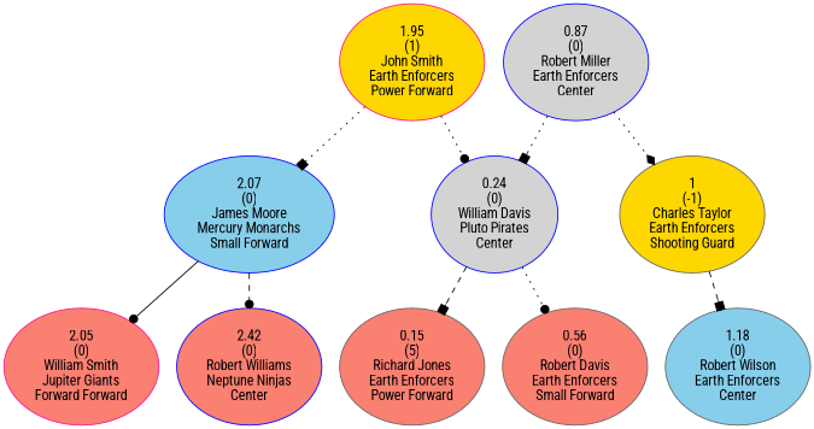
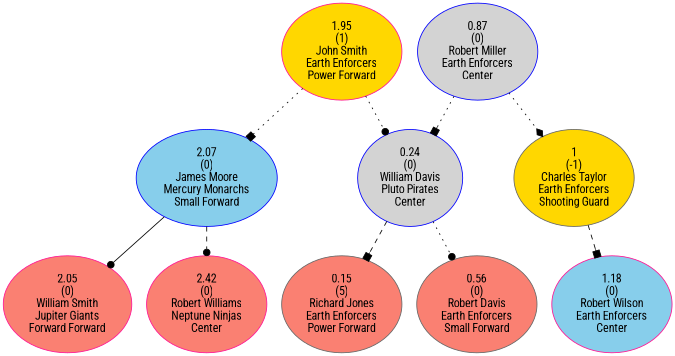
  digraph {
    fontname="Roboto Condensed"
    node [color=gray40 fillcolor=salmon fontname="Roboto Condensed" style=filled]
    edge [arrowhead=box fontname="Roboto Condensed" style=dotted]
    n1 [color=deeppink fillcolor=gold label="1.95\n(1)\nJohn Smith\nEarth Enforcers\nPower Forward"]
    n2 [color=blue fillcolor=skyblue label="2.07\n(0)\nJames Moore\nMercury Monarchs\nSmall Forward"]
    n3 [color=blue fillcolor=lightgrey label="0.24\n(0)\nWilliam Davis\nPluto Pirates\nCenter"]
    n4 [color=blue fillcolor=lightgrey label="0.87\n(0)\nRobert Miller\nEarth Enforcers\nCenter"]
    n5 [fillcolor=gold label="1\n(-1)\nCharles Taylor\nEarth Enforcers\nShooting Guard"]
    n6 [color=deeppink label="2.05\n(0)\nWilliam Smith\nJupiter Giants\nForward Forward"]
-   n7 [color=blue label="2.42\n(0)\nRobert Williams\nNeptune Ninjas\nCenter"]
+   n7 [color=deeppink label="2.42\n(0)\nRobert Williams\nNeptune Ninjas\nCenter"]
    n8 [label="0.15\n(5)\nRichard Jones\nEarth Enforcers\nPower Forward"]
    n9 [label="0.56\n(0)\nRobert Davis\nEarth Enforcers\nSmall Forward"]
-   n10 [fillcolor=skyblue label="1.18\n(0)\nRobert Wilson\nEarth Enforcers\nCenter"]
+   n10 [color=deeppink fillcolor=skyblue label="1.18\n(0)\nRobert Wilson\nEarth Enforcers\nCenter"]
    n1 -> n2
    n1 -> n3 [arrowhead=dot]
    n2 -> n6 [arrowhead=dot style=solid]
    n2 -> n7 [arrowhead=dot style=dashed]
    n3 -> n8 [style=dashed]
    n3 -> n9 [arrowhead=dot]
    n4 -> n3
    n4 -> n5 [arrowhead=diamond]
    n5 -> n10 [style=dashed]
  }
